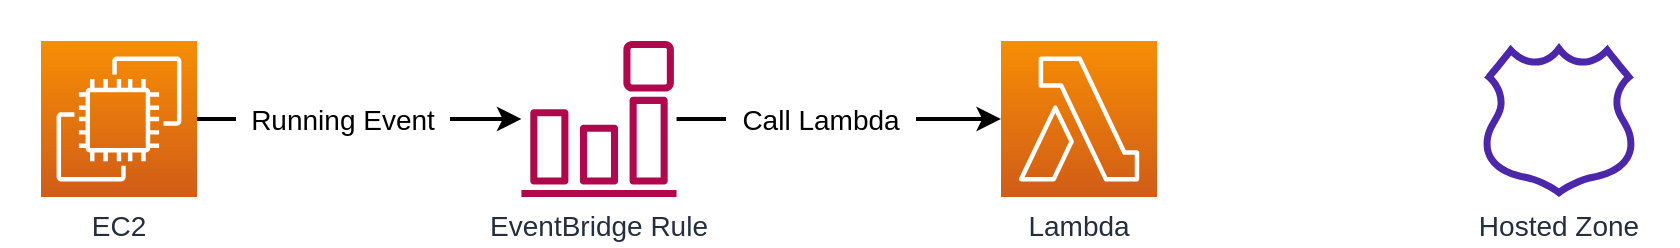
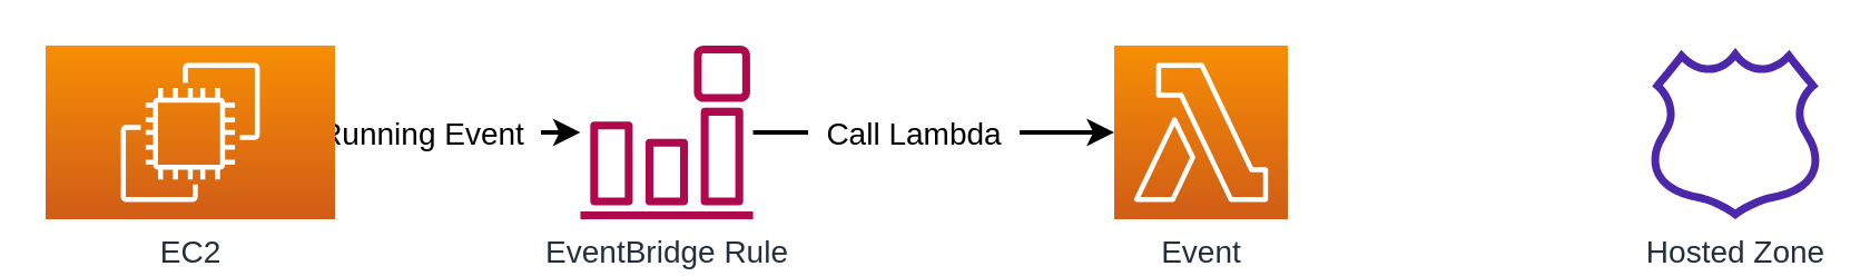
  <mxCell id="0" />
  <mxCell id="1" parent="0" />
  <mxCell id="2" style="edgeStyle=none;html=1;strokeWidth=2;fontSize=14;" parent="1" source="4" target="7" edge="1"><mxGeometry relative="1" as="geometry" /></mxCell>
  <mxCell id="3" value="&amp;nbsp; Running Event&amp;nbsp;&amp;nbsp;" style="edgeLabel;html=1;align=center;verticalAlign=middle;resizable=0;points=[];fontSize=14;" parent="2" vertex="1" connectable="0"><mxGeometry x="0.307" y="-1" relative="1" as="geometry"><mxPoint x="-34" y="-1" as="offset" /></mxGeometry></mxCell>
- <mxCell id="4" value="EC2" style="sketch=0;points=[[0,0,0],[0.25,0,0],[0.5,0,0],[0.75,0,0],[1,0,0],[0,1,0],[0.25,1,0],[0.5,1,0],[0.75,1,0],[1,1,0],[0,0.25,0],[0,0.5,0],[0,0.75,0],[1,0.25,0],[1,0.5,0],[1,0.75,0]];outlineConnect=0;fontColor=#232F3E;gradientColor=#F78E04;gradientDirection=north;fillColor=#D05C17;strokeColor=#ffffff;dashed=0;verticalLabelPosition=bottom;verticalAlign=top;align=center;html=1;fontSize=14;fontStyle=0;aspect=fixed;shape=mxgraph.aws4.resourceIcon;resIcon=mxgraph.aws4.ec2;" parent="1" vertex="1"><mxGeometry x="20" y="20" width="78" height="78" as="geometry" /></mxCell>
+ <mxCell id="4" value="EC2" style="sketch=0;points=[[0,0,0],[0.25,0,0],[0.5,0,0],[0.75,0,0],[1,0,0],[0,1,0],[0.25,1,0],[0.5,1,0],[0.75,1,0],[1,1,0],[0,0.25,0],[0,0.5,0],[0,0.75,0],[1,0.25,0],[1,0.5,0],[1,0.75,0]];outlineConnect=0;fontColor=#232F3E;gradientColor=#F78E04;gradientDirection=north;fillColor=#D05C17;strokeColor=#ffffff;dashed=0;verticalLabelPosition=bottom;verticalAlign=top;align=center;html=1;fontSize=14;fontStyle=0;aspect=fixed;shape=mxgraph.aws4.resourceIcon;resIcon=mxgraph.aws4.ec2;" parent="1" vertex="1"><mxGeometry x="20" y="20" width="130" height="78" as="geometry" /></mxCell>
  <mxCell id="5" style="edgeStyle=none;html=1;entryX=0;entryY=0.5;entryDx=0;entryDy=0;entryPerimeter=0;fontSize=14;strokeWidth=2;" parent="1" source="7" target="8" edge="1"><mxGeometry relative="1" as="geometry" /></mxCell>
  <mxCell id="6" value="&amp;nbsp; Call Lambda&amp;nbsp;&amp;nbsp;" style="edgeLabel;html=1;align=center;verticalAlign=middle;resizable=0;points=[];fontSize=14;" parent="5" vertex="1" connectable="0"><mxGeometry x="0.149" y="1" relative="1" as="geometry"><mxPoint x="-21" y="1" as="offset" /></mxGeometry></mxCell>
  <mxCell id="7" value="EventBridge Rule" style="sketch=0;outlineConnect=0;fontColor=#232F3E;gradientColor=none;fillColor=#B0084D;strokeColor=none;dashed=0;verticalLabelPosition=bottom;verticalAlign=top;align=center;html=1;fontSize=14;fontStyle=0;aspect=fixed;pointerEvents=1;shape=mxgraph.aws4.event_event_based;" parent="1" vertex="1"><mxGeometry x="260" y="20" width="78" height="78" as="geometry" /></mxCell>
- <mxCell id="8" value="Lambda" style="sketch=0;points=[[0,0,0],[0.25,0,0],[0.5,0,0],[0.75,0,0],[1,0,0],[0,1,0],[0.25,1,0],[0.5,1,0],[0.75,1,0],[1,1,0],[0,0.25,0],[0,0.5,0],[0,0.75,0],[1,0.25,0],[1,0.5,0],[1,0.75,0]];outlineConnect=0;fontColor=#232F3E;gradientColor=#F78E04;gradientDirection=north;fillColor=#D05C17;strokeColor=#ffffff;dashed=0;verticalLabelPosition=bottom;verticalAlign=top;align=center;html=1;fontSize=14;fontStyle=0;aspect=fixed;shape=mxgraph.aws4.resourceIcon;resIcon=mxgraph.aws4.lambda;" parent="1" vertex="1"><mxGeometry x="500" y="20" width="78" height="78" as="geometry" /></mxCell>
+ <mxCell id="8" value="Event" style="sketch=0;points=[[0,0,0],[0.25,0,0],[0.5,0,0],[0.75,0,0],[1,0,0],[0,1,0],[0.25,1,0],[0.5,1,0],[0.75,1,0],[1,1,0],[0,0.25,0],[0,0.5,0],[0,0.75,0],[1,0.25,0],[1,0.5,0],[1,0.75,0]];outlineConnect=0;fontColor=#232F3E;gradientColor=#F78E04;gradientDirection=north;fillColor=#D05C17;strokeColor=#ffffff;dashed=0;verticalLabelPosition=bottom;verticalAlign=top;align=center;html=1;fontSize=14;fontStyle=0;aspect=fixed;shape=mxgraph.aws4.resourceIcon;resIcon=mxgraph.aws4.lambda;" parent="1" vertex="1"><mxGeometry x="500" y="20" width="78" height="78" as="geometry" /></mxCell>
  <mxCell id="9" value="Hosted Zone" style="sketch=0;outlineConnect=0;fontColor=#232F3E;gradientColor=none;fillColor=#4D27AA;strokeColor=none;dashed=0;verticalLabelPosition=bottom;verticalAlign=top;align=center;html=1;fontSize=14;fontStyle=0;aspect=fixed;pointerEvents=1;shape=mxgraph.aws4.hosted_zone;" parent="1" vertex="1"><mxGeometry x="740" y="21" width="78" height="77" as="geometry" /></mxCell>
